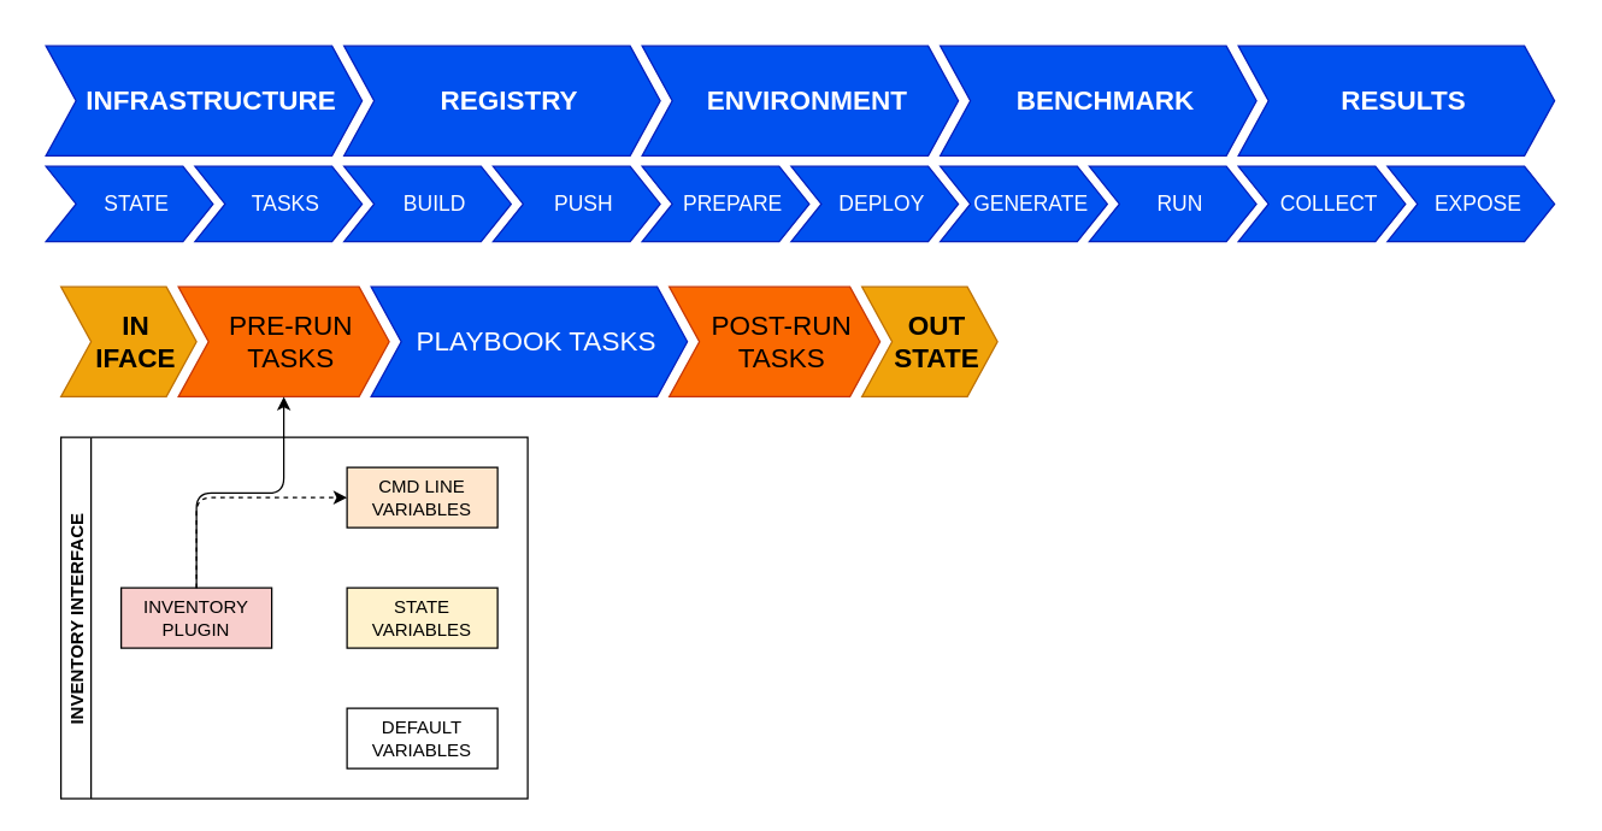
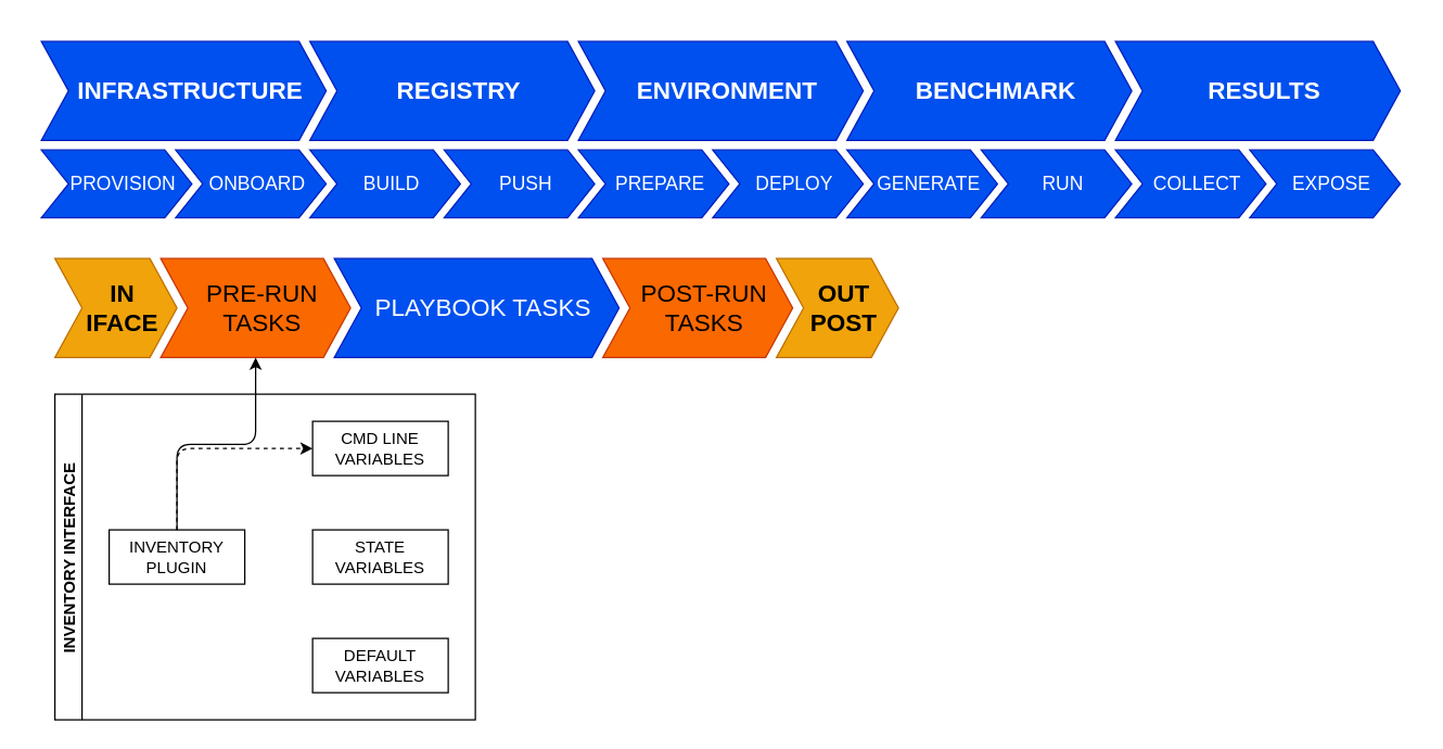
  <mxCell id="0" />
  <mxCell id="1" parent="0" />
  <mxCell id="2" value="" style="swimlane;childLayout=stackLayout;horizontal=1;fillColor=none;horizontalStack=1;resizeParent=1;resizeParentMax=0;resizeLast=0;collapsible=0;strokeColor=none;stackBorder=10;stackSpacing=-12;resizable=1;align=center;points=[];fontColor=#000000;whiteSpace=wrap;html=1;startSize=0;" vertex="1" parent="1"><mxGeometry x="20" y="100" width="1022" height="70" as="geometry" /></mxCell>
- <mxCell id="3" value="STATE" style="shape=step;perimeter=stepPerimeter;fixedSize=1;points=[];whiteSpace=wrap;html=1;fontSize=14;spacingLeft=10;noLabel=0;fillColor=#0050ef;strokeColor=#001DBC;fontColor=#ffffff;" vertex="1" parent="2"><mxGeometry x="10" y="10" width="111" height="50" as="geometry" /></mxCell>
- <mxCell id="4" value="TASKS" style="shape=step;perimeter=stepPerimeter;fixedSize=1;points=[];whiteSpace=wrap;html=1;fontSize=14;spacingLeft=10;noLabel=0;fillColor=#0050ef;strokeColor=#001DBC;fontColor=#ffffff;" vertex="1" parent="2"><mxGeometry x="109" y="10" width="111" height="50" as="geometry" /></mxCell>
+ <mxCell id="3" value="PROVISION" style="shape=step;perimeter=stepPerimeter;fixedSize=1;points=[];whiteSpace=wrap;html=1;fontSize=14;spacingLeft=10;noLabel=0;fillColor=#0050ef;strokeColor=#001DBC;fontColor=#ffffff;" vertex="1" parent="2"><mxGeometry x="10" y="10" width="111" height="50" as="geometry" /></mxCell>
+ <mxCell id="4" value="ONBOARD" style="shape=step;perimeter=stepPerimeter;fixedSize=1;points=[];whiteSpace=wrap;html=1;fontSize=14;spacingLeft=10;noLabel=0;fillColor=#0050ef;strokeColor=#001DBC;fontColor=#ffffff;" vertex="1" parent="2"><mxGeometry x="109" y="10" width="111" height="50" as="geometry" /></mxCell>
  <mxCell id="5" value="BUILD" style="shape=step;perimeter=stepPerimeter;fixedSize=1;points=[];whiteSpace=wrap;html=1;fontSize=14;spacingLeft=10;noLabel=0;fillColor=#0050ef;strokeColor=#001DBC;fontColor=#ffffff;" vertex="1" parent="2"><mxGeometry x="208" y="10" width="111" height="50" as="geometry" /></mxCell>
  <mxCell id="6" value="PUSH" style="shape=step;perimeter=stepPerimeter;fixedSize=1;points=[];whiteSpace=wrap;html=1;fontSize=14;spacingLeft=10;noLabel=0;fillColor=#0050ef;strokeColor=#001DBC;fontColor=#ffffff;" vertex="1" parent="2"><mxGeometry x="307" y="10" width="111" height="50" as="geometry" /></mxCell>
  <mxCell id="7" value="PREPARE" style="shape=step;perimeter=stepPerimeter;fixedSize=1;points=[];whiteSpace=wrap;html=1;fontSize=14;spacingLeft=10;noLabel=0;fillColor=#0050ef;strokeColor=#001DBC;fontColor=#ffffff;" vertex="1" parent="2"><mxGeometry x="406" y="10" width="111" height="50" as="geometry" /></mxCell>
  <mxCell id="8" value="DEPLOY" style="shape=step;perimeter=stepPerimeter;fixedSize=1;points=[];whiteSpace=wrap;html=1;fontSize=14;spacingLeft=10;noLabel=0;fillColor=#0050ef;strokeColor=#001DBC;fontColor=#ffffff;" vertex="1" parent="2"><mxGeometry x="505" y="10" width="111" height="50" as="geometry" /></mxCell>
  <mxCell id="9" value="GENERATE" style="shape=step;perimeter=stepPerimeter;fixedSize=1;points=[];whiteSpace=wrap;html=1;fontSize=14;spacingLeft=10;noLabel=0;fillColor=#0050ef;strokeColor=#001DBC;fontColor=#ffffff;" vertex="1" parent="2"><mxGeometry x="604" y="10" width="111" height="50" as="geometry" /></mxCell>
  <mxCell id="10" value="RUN" style="shape=step;perimeter=stepPerimeter;fixedSize=1;points=[];whiteSpace=wrap;html=1;fontSize=14;spacingLeft=10;noLabel=0;fillColor=#0050ef;strokeColor=#001DBC;fontColor=#ffffff;" vertex="1" parent="2"><mxGeometry x="703" y="10" width="111" height="50" as="geometry" /></mxCell>
  <mxCell id="11" value="COLLECT" style="shape=step;perimeter=stepPerimeter;fixedSize=1;points=[];whiteSpace=wrap;html=1;fontSize=14;spacingLeft=10;noLabel=0;fillColor=#0050ef;strokeColor=#001DBC;fontColor=#ffffff;" vertex="1" parent="2"><mxGeometry x="802" y="10" width="111" height="50" as="geometry" /></mxCell>
  <mxCell id="12" value="EXPOSE" style="shape=step;perimeter=stepPerimeter;fixedSize=1;points=[];whiteSpace=wrap;html=1;fontSize=14;spacingLeft=10;noLabel=0;fillColor=#0050ef;strokeColor=#001DBC;fontColor=#ffffff;" vertex="1" parent="2"><mxGeometry x="901" y="10" width="111" height="50" as="geometry" /></mxCell>
  <mxCell id="13" value="" style="swimlane;childLayout=stackLayout;horizontal=1;fillColor=none;horizontalStack=1;resizeParent=1;resizeParentMax=0;resizeLast=0;collapsible=0;strokeColor=none;stackBorder=10;stackSpacing=-12;resizable=1;align=center;points=[];fontColor=#000000;whiteSpace=wrap;html=1;startSize=0;" vertex="1" parent="1"><mxGeometry x="20" y="20" width="1022" height="93" as="geometry" /></mxCell>
  <mxCell id="14" value="INFRASTRUCTURE" style="shape=step;perimeter=stepPerimeter;fixedSize=1;points=[];whiteSpace=wrap;html=1;fontSize=18;spacingLeft=10;noLabel=0;fillColor=#0050ef;strokeColor=#001DBC;fontColor=#ffffff;fontStyle=1" vertex="1" parent="13"><mxGeometry x="10" y="10" width="210" height="73" as="geometry" /></mxCell>
  <mxCell id="15" value="REGISTRY" style="shape=step;perimeter=stepPerimeter;fixedSize=1;points=[];whiteSpace=wrap;html=1;fontSize=18;spacingLeft=10;noLabel=0;fillColor=#0050ef;strokeColor=#001DBC;fontColor=#ffffff;fontStyle=1" vertex="1" parent="13"><mxGeometry x="208" y="10" width="210" height="73" as="geometry" /></mxCell>
  <mxCell id="16" value="ENVIRONMENT" style="shape=step;perimeter=stepPerimeter;fixedSize=1;points=[];whiteSpace=wrap;html=1;fontSize=18;spacingLeft=10;noLabel=0;fillColor=#0050ef;strokeColor=#001DBC;fontColor=#ffffff;fontStyle=1" vertex="1" parent="13"><mxGeometry x="406" y="10" width="210" height="73" as="geometry" /></mxCell>
  <mxCell id="17" value="BENCHMARK" style="shape=step;perimeter=stepPerimeter;fixedSize=1;points=[];whiteSpace=wrap;html=1;fontSize=18;spacingLeft=10;noLabel=0;fillColor=#0050ef;strokeColor=#001DBC;fontColor=#ffffff;fontStyle=1" vertex="1" parent="13"><mxGeometry x="604" y="10" width="210" height="73" as="geometry" /></mxCell>
  <mxCell id="18" value="RESULTS" style="shape=step;perimeter=stepPerimeter;fixedSize=1;points=[];whiteSpace=wrap;html=1;fontSize=18;spacingLeft=10;noLabel=0;fillColor=#0050ef;strokeColor=#001DBC;fontColor=#ffffff;fontStyle=1" vertex="1" parent="13"><mxGeometry x="802" y="10" width="210" height="73" as="geometry" /></mxCell>
  <mxCell id="19" value="" style="swimlane;childLayout=stackLayout;horizontal=1;fillColor=none;horizontalStack=1;resizeParent=1;resizeParentMax=0;resizeLast=0;collapsible=0;strokeColor=none;stackBorder=10;stackSpacing=-12;resizable=1;align=center;points=[];fontColor=#000000;whiteSpace=wrap;html=1;startSize=0;" vertex="1" parent="1"><mxGeometry x="30" y="180" width="642" height="93" as="geometry" /></mxCell>
  <mxCell id="20" value="IN&lt;br&gt;IFACE" style="shape=step;perimeter=stepPerimeter;fixedSize=1;points=[];whiteSpace=wrap;html=1;fontSize=18;spacingLeft=10;noLabel=0;fillColor=#f0a30a;strokeColor=#BD7000;fontColor=#000000;fontStyle=1" vertex="1" parent="19"><mxGeometry x="10" y="10" width="90" height="73" as="geometry" /></mxCell>
  <mxCell id="21" value="PRE-RUN&lt;br&gt;TASKS" style="shape=step;perimeter=stepPerimeter;fixedSize=1;points=[];whiteSpace=wrap;html=1;fontSize=18;spacingLeft=10;noLabel=0;fillColor=#fa6800;strokeColor=#C73500;fontColor=#000000;" vertex="1" parent="19"><mxGeometry x="88" y="10" width="140" height="73" as="geometry" /></mxCell>
  <mxCell id="22" value="PLAYBOOK TASKS" style="shape=step;perimeter=stepPerimeter;fixedSize=1;points=[];whiteSpace=wrap;html=1;fontSize=18;spacingLeft=10;noLabel=0;fillColor=#0050ef;strokeColor=#001DBC;fontColor=#ffffff;" vertex="1" parent="19"><mxGeometry x="216" y="10" width="210" height="73" as="geometry" /></mxCell>
  <mxCell id="23" value="POST-RUN&lt;br&gt;TASKS" style="shape=step;perimeter=stepPerimeter;fixedSize=1;points=[];whiteSpace=wrap;html=1;fontSize=18;spacingLeft=10;noLabel=0;fillColor=#fa6800;strokeColor=#C73500;fontColor=#000000;" vertex="1" parent="19"><mxGeometry x="414" y="10" width="140" height="73" as="geometry" /></mxCell>
- <mxCell id="24" value="&lt;span style=&quot;color: rgb(0, 0, 0);&quot;&gt;OUT&lt;/span&gt;&lt;br style=&quot;color: rgb(0, 0, 0);&quot;&gt;&lt;span style=&quot;color: rgb(0, 0, 0);&quot;&gt;STATE&lt;br&gt;&lt;/span&gt;" style="shape=step;perimeter=stepPerimeter;fixedSize=1;points=[];whiteSpace=wrap;html=1;fontSize=18;spacingLeft=10;noLabel=0;fillColor=#f0a30a;strokeColor=#BD7000;fontColor=#000000;fontStyle=1" vertex="1" parent="19"><mxGeometry x="542" y="10" width="90" height="73" as="geometry" /></mxCell>
+ <mxCell id="24" value="&lt;span style=&quot;color: rgb(0, 0, 0);&quot;&gt;OUT&lt;/span&gt;&lt;br style=&quot;color: rgb(0, 0, 0);&quot;&gt;&lt;span style=&quot;color: rgb(0, 0, 0);&quot;&gt;POST&lt;br&gt;&lt;/span&gt;" style="shape=step;perimeter=stepPerimeter;fixedSize=1;points=[];whiteSpace=wrap;html=1;fontSize=18;spacingLeft=10;noLabel=0;fillColor=#f0a30a;strokeColor=#BD7000;fontColor=#000000;fontStyle=1" vertex="1" parent="19"><mxGeometry x="542" y="10" width="90" height="73" as="geometry" /></mxCell>
  <mxCell id="25" value="INVENTORY INTERFACE" style="swimlane;startSize=20;horizontal=0;childLayout=treeLayout;horizontalTree=1;resizable=0;containerType=tree;fontSize=12;" vertex="1" parent="1"><mxGeometry x="40" y="290" width="310" height="240" as="geometry" /></mxCell>
- <mxCell id="26" value="INVENTORY&lt;br&gt;PLUGIN" style="whiteSpace=wrap;html=1;fillColor=#f8cecc;" vertex="1" parent="25"><mxGeometry x="40" y="100" width="100" height="40" as="geometry" /></mxCell>
- <mxCell id="27" value="CMD LINE&lt;br&gt;VARIABLES" style="whiteSpace=wrap;html=1;fillColor=#ffe6cc;" vertex="1" parent="25"><mxGeometry x="190" y="20" width="100" height="40" as="geometry" /></mxCell>
+ <mxCell id="26" value="INVENTORY&lt;br&gt;PLUGIN" style="whiteSpace=wrap;html=1;" vertex="1" parent="25"><mxGeometry x="40" y="100" width="100" height="40" as="geometry" /></mxCell>
+ <mxCell id="27" value="CMD LINE&lt;br&gt;VARIABLES" style="whiteSpace=wrap;html=1;" vertex="1" parent="25"><mxGeometry x="190" y="20" width="100" height="40" as="geometry" /></mxCell>
  <mxCell id="28" value="" style="edgeStyle=elbowEdgeStyle;elbow=vertical;html=1;rounded=1;curved=0;sourcePerimeterSpacing=0;targetPerimeterSpacing=0;startSize=6;endSize=6;dashed=1;" edge="1" parent="25" source="26" target="27"><mxGeometry relative="1" as="geometry"><Array as="points"><mxPoint x="90" y="40" /></Array></mxGeometry></mxCell>
- <mxCell id="29" value="STATE&lt;br&gt;VARIABLES" style="whiteSpace=wrap;html=1;fillColor=#fff2cc;" vertex="1" parent="25"><mxGeometry x="190" y="100" width="100" height="40" as="geometry" /></mxCell>
+ <mxCell id="29" value="STATE&lt;br&gt;VARIABLES" style="whiteSpace=wrap;html=1;" vertex="1" parent="25"><mxGeometry x="190" y="100" width="100" height="40" as="geometry" /></mxCell>
  <mxCell id="30" value="" style="edgeStyle=elbowEdgeStyle;elbow=vertical;html=1;rounded=1;curved=0;sourcePerimeterSpacing=0;targetPerimeterSpacing=0;startSize=6;endSize=6;" edge="1" parent="25" source="26" target="21"><mxGeometry relative="1" as="geometry" /></mxCell>
  <mxCell id="31" value="DEFAULT&lt;br&gt;VARIABLES" style="whiteSpace=wrap;html=1;" vertex="1" parent="25"><mxGeometry x="190" y="180" width="100" height="40" as="geometry" /></mxCell>
